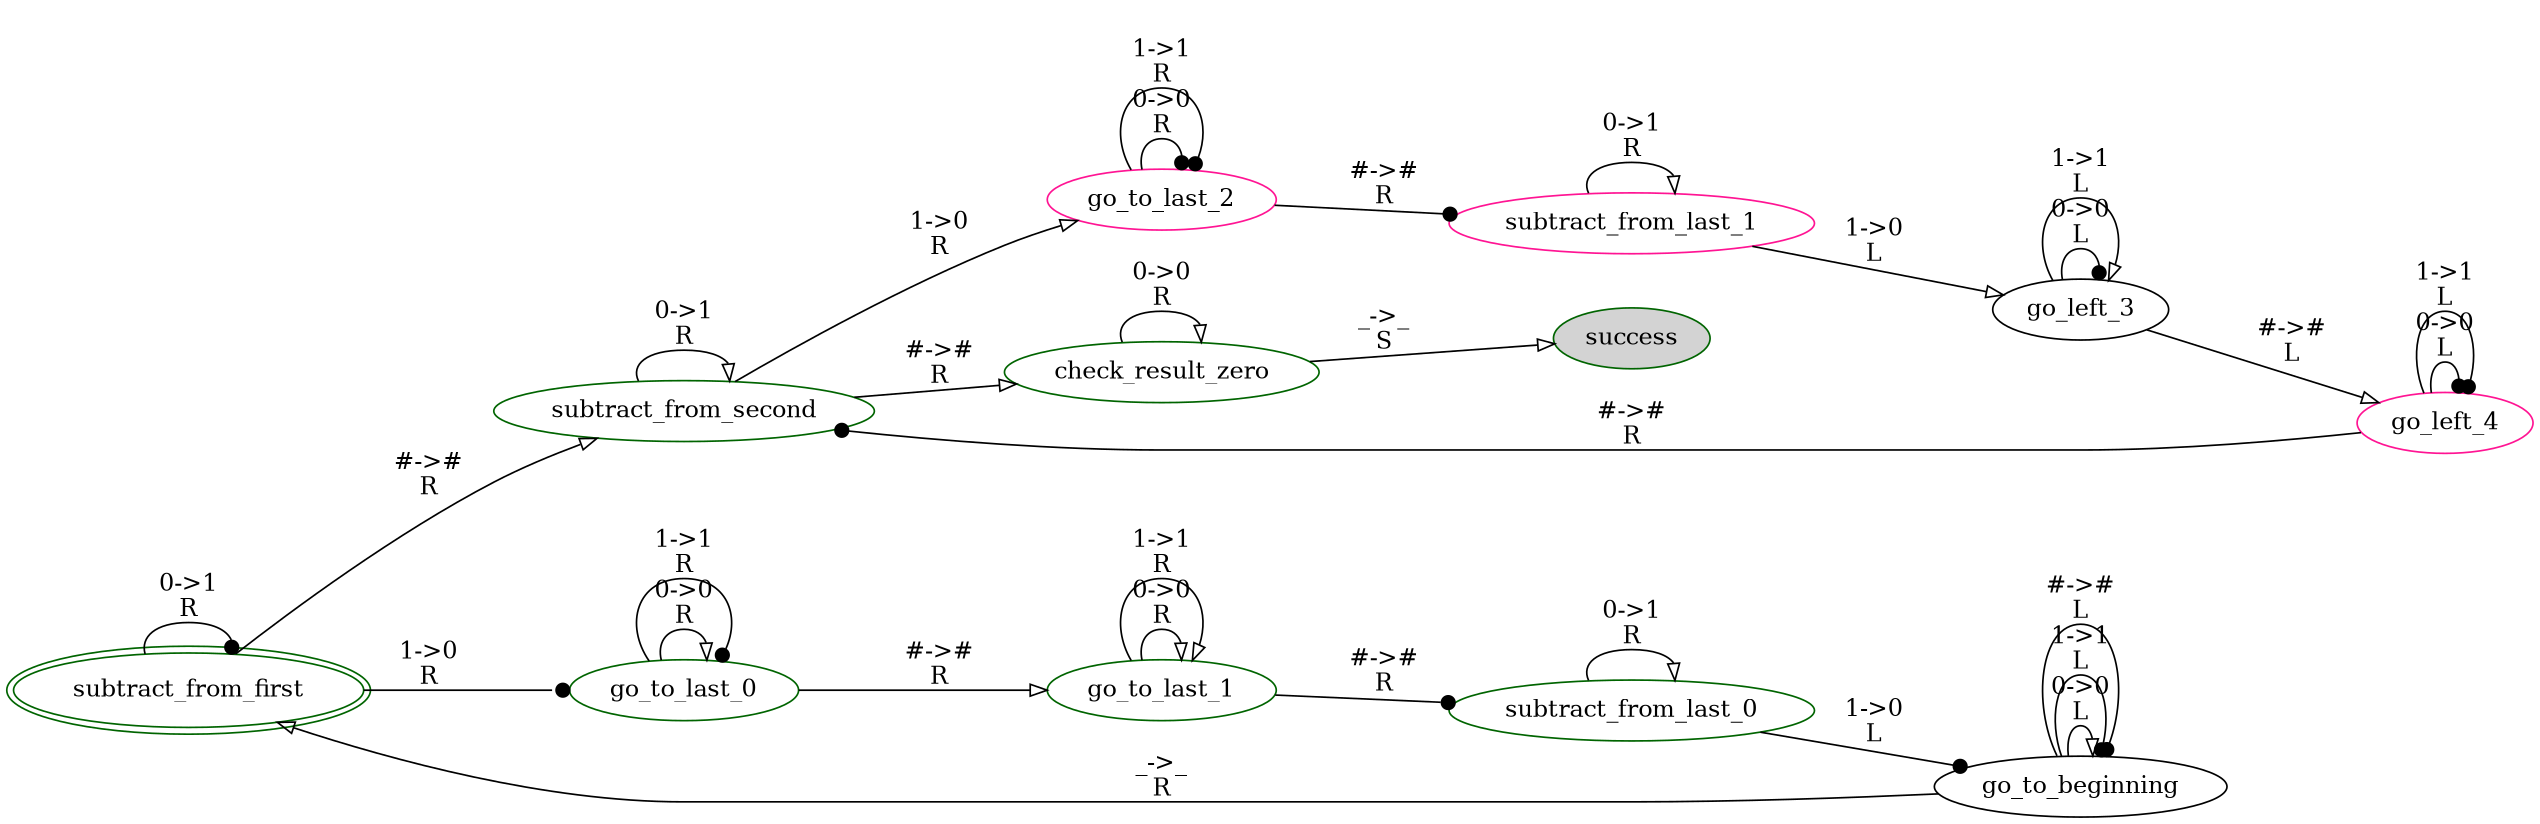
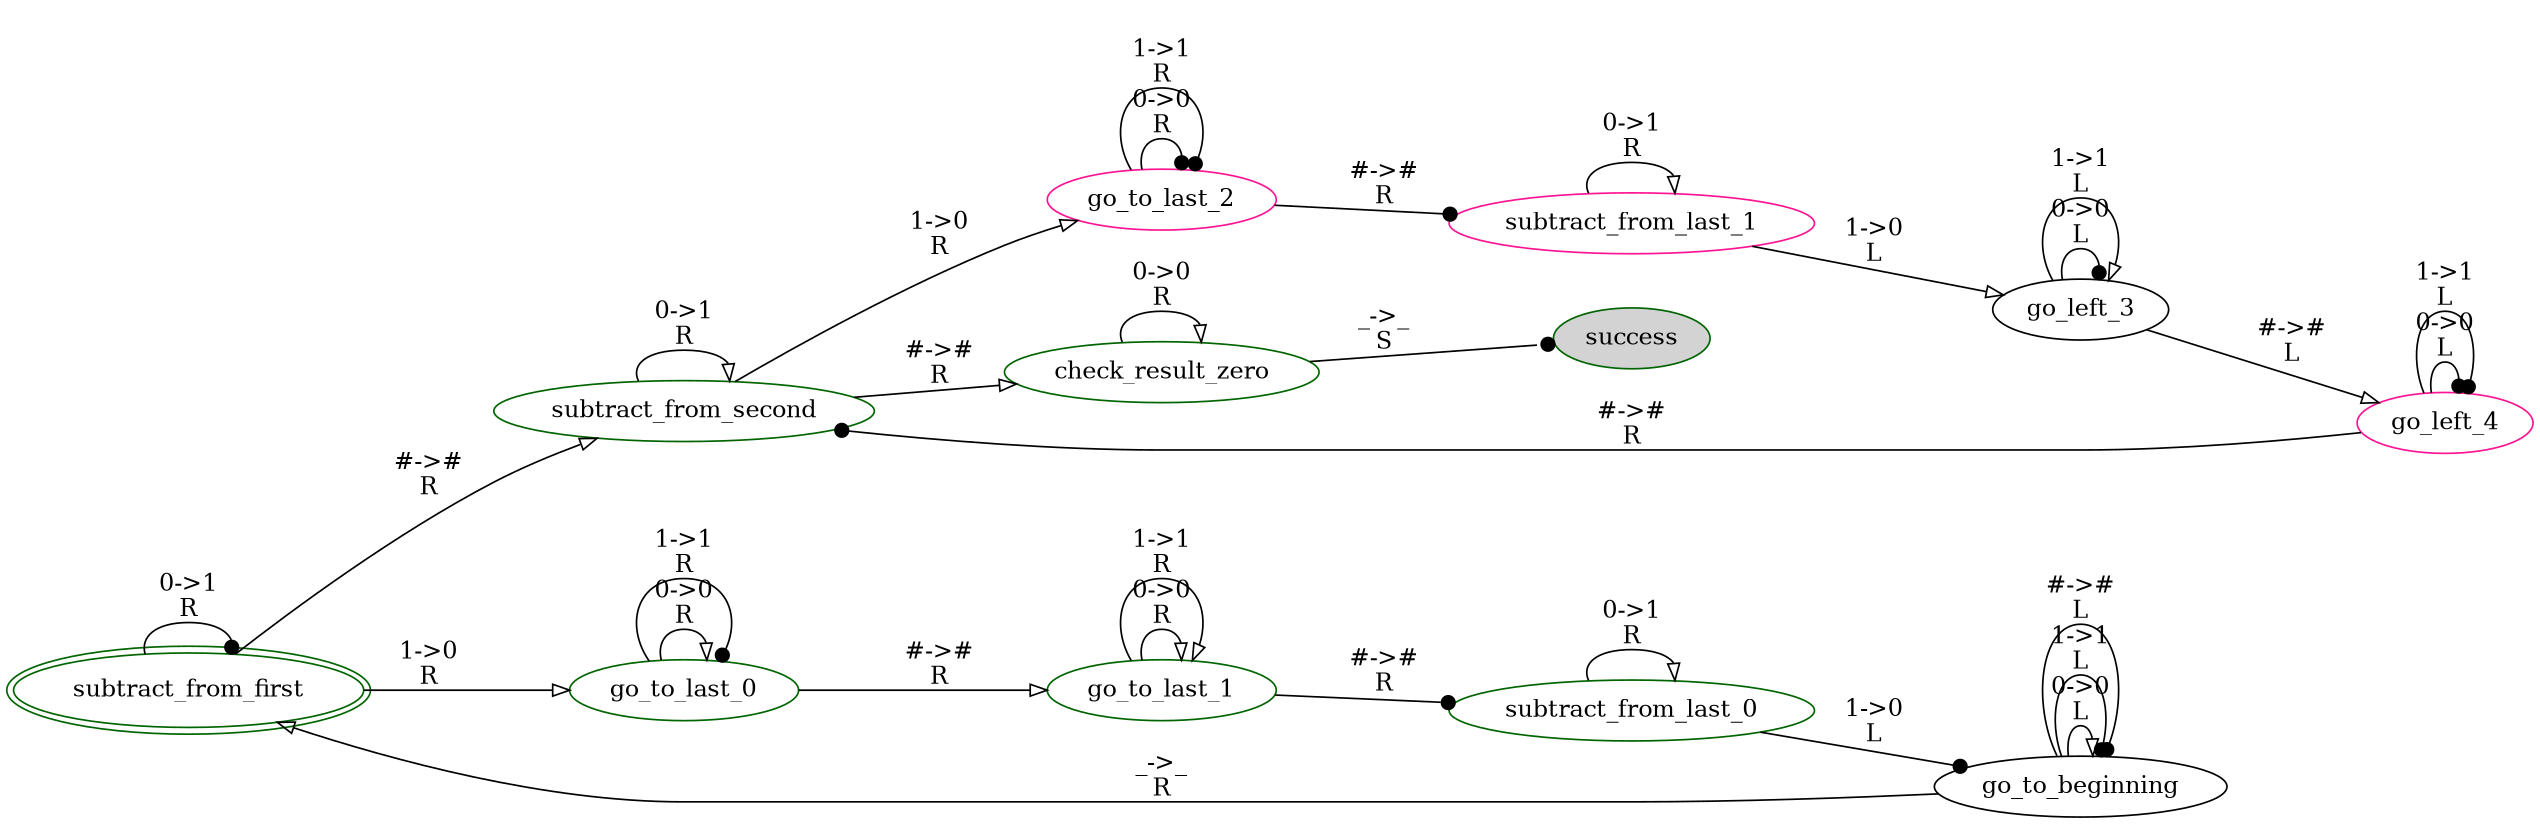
  digraph {
    rankdir=LR
    node [color=darkgreen]
    edge [arrowhead=onormal]
    subtract_from_first [peripheries=2]
    subtract_from_second
    go_to_last_0
    go_to_last_2 [color=deeppink]
    check_result_zero
    go_to_last_1
    subtract_from_last_1 [color=deeppink]
    success [fillcolor=lightgray style=filled]
    go_to_beginning [color=black]
    go_left_3 [color=black]
    go_left_4 [color=deeppink]
    subtract_from_last_0
    subtract_from_first -> subtract_from_first [arrowhead=dot label="0->1\nR"]
    subtract_from_first -> subtract_from_second [label="#->#\nR"]
-   subtract_from_first -> go_to_last_0 [arrowhead=dot label="1->0\nR"]
+   subtract_from_first -> go_to_last_0 [label="1->0\nR"]
    subtract_from_second -> subtract_from_second [label="0->1\nR"]
    subtract_from_second -> go_to_last_2 [label="1->0\nR"]
    subtract_from_second -> check_result_zero [label="#->#\nR"]
    go_to_last_0 -> go_to_last_0 [label="0->0\nR"]
    go_to_last_0 -> go_to_last_0 [arrowhead=dot label="1->1\nR"]
    go_to_last_0 -> go_to_last_1 [label="#->#\nR"]
    go_to_last_2 -> go_to_last_2 [arrowhead=dot label="0->0\nR"]
    go_to_last_2 -> go_to_last_2 [arrowhead=dot label="1->1\nR"]
    go_to_last_2 -> subtract_from_last_1 [arrowhead=dot label="#->#\nR"]
    check_result_zero -> check_result_zero [label="0->0\nR"]
-   check_result_zero -> success [label="_->_\nS"]
+   check_result_zero -> success [arrowhead=dot label="_->_\nS"]
    go_to_last_1 -> go_to_last_1 [label="0->0\nR"]
    go_to_last_1 -> go_to_last_1 [label="1->1\nR"]
    go_to_last_1 -> subtract_from_last_0 [arrowhead=dot label="#->#\nR"]
    subtract_from_last_1 -> subtract_from_last_1 [label="0->1\nR"]
    subtract_from_last_1 -> go_left_3 [label="1->0\nL"]
    go_to_beginning -> subtract_from_first [label="_->_\nR"]
    go_to_beginning -> go_to_beginning [label="0->0\nL"]
    go_to_beginning -> go_to_beginning [arrowhead=dot label="1->1\nL"]
    go_to_beginning -> go_to_beginning [arrowhead=dot label="#->#\nL"]
    go_left_3 -> go_left_3 [arrowhead=dot label="0->0\nL"]
    go_left_3 -> go_left_3 [label="1->1\nL"]
    go_left_3 -> go_left_4 [label="#->#\nL"]
    go_left_4 -> subtract_from_second [arrowhead=dot label="#->#\nR"]
    go_left_4 -> go_left_4 [arrowhead=dot label="0->0\nL"]
    go_left_4 -> go_left_4 [arrowhead=dot label="1->1\nL"]
    subtract_from_last_0 -> go_to_beginning [arrowhead=dot label="1->0\nL"]
    subtract_from_last_0 -> subtract_from_last_0 [label="0->1\nR"]
  }
